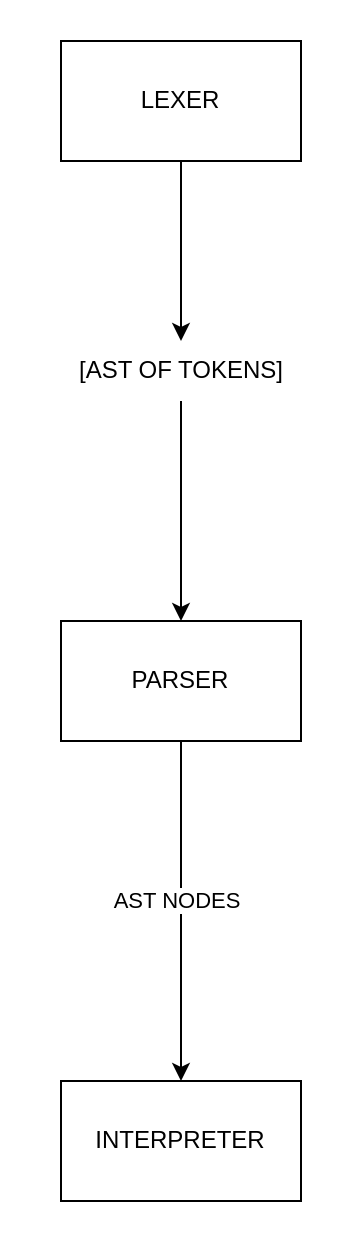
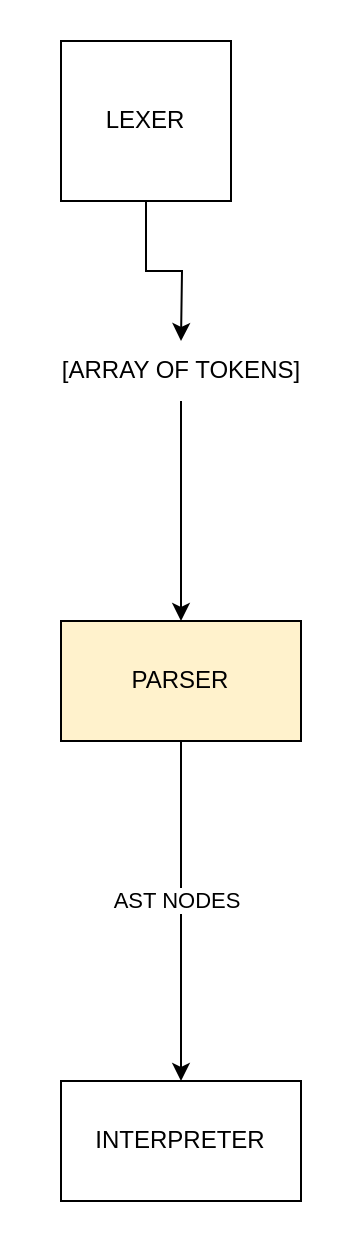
  <mxCell id="0" />
  <mxCell id="1" parent="0" />
  <mxCell id="2" style="edgeStyle=orthogonalEdgeStyle;rounded=0;orthogonalLoop=1;jettySize=auto;html=1;" parent="1" source="3" edge="1"><mxGeometry relative="1" as="geometry"><mxPoint x="90" y="170" as="targetPoint" /></mxGeometry></mxCell>
- <mxCell id="3" value="LEXER" style="rounded=0;whiteSpace=wrap;html=1;" parent="1" vertex="1"><mxGeometry x="30" y="20" width="120" height="60" as="geometry" /></mxCell>
+ <mxCell id="3" value="LEXER" style="rounded=0;whiteSpace=wrap;html=1;" parent="1" vertex="1"><mxGeometry x="30" y="20" width="85" height="80" as="geometry" /></mxCell>
  <mxCell id="4" style="edgeStyle=orthogonalEdgeStyle;rounded=0;orthogonalLoop=1;jettySize=auto;html=1;" parent="1" source="5" edge="1"><mxGeometry relative="1" as="geometry"><mxPoint x="90" y="310" as="targetPoint" /></mxGeometry></mxCell>
- <mxCell id="5" value="[AST OF TOKENS]" style="text;html=1;align=center;verticalAlign=middle;resizable=0;points=[];autosize=1;strokeColor=none;fillColor=none;" parent="1" vertex="1"><mxGeometry x="20" y="170" width="140" height="30" as="geometry" /></mxCell>
+ <mxCell id="5" value="[ARRAY OF TOKENS]" style="text;html=1;align=center;verticalAlign=middle;resizable=0;points=[];autosize=1;strokeColor=none;fillColor=none;" parent="1" vertex="1"><mxGeometry x="20" y="170" width="140" height="30" as="geometry" /></mxCell>
  <mxCell id="6" style="edgeStyle=orthogonalEdgeStyle;rounded=0;orthogonalLoop=1;jettySize=auto;html=1;" edge="1" parent="1" source="8"><mxGeometry relative="1" as="geometry"><mxPoint x="90" y="540" as="targetPoint" /></mxGeometry></mxCell>
  <mxCell id="7" value="AST NODES" style="edgeLabel;html=1;align=center;verticalAlign=middle;resizable=0;points=[];" vertex="1" connectable="0" parent="6"><mxGeometry x="-0.077" y="-3" relative="1" as="geometry"><mxPoint as="offset" /></mxGeometry></mxCell>
- <mxCell id="8" value="PARSER" style="whiteSpace=wrap;html=1;" parent="1" vertex="1"><mxGeometry x="30" y="310" width="120" height="60" as="geometry" /></mxCell>
+ <mxCell id="8" value="PARSER" style="whiteSpace=wrap;html=1;fillColor=#fff2cc;" parent="1" vertex="1"><mxGeometry x="30" y="310" width="120" height="60" as="geometry" /></mxCell>
  <mxCell id="9" value="INTERPRETER" style="whiteSpace=wrap;html=1;" vertex="1" parent="1"><mxGeometry x="30" y="540" width="120" height="60" as="geometry" /></mxCell>
